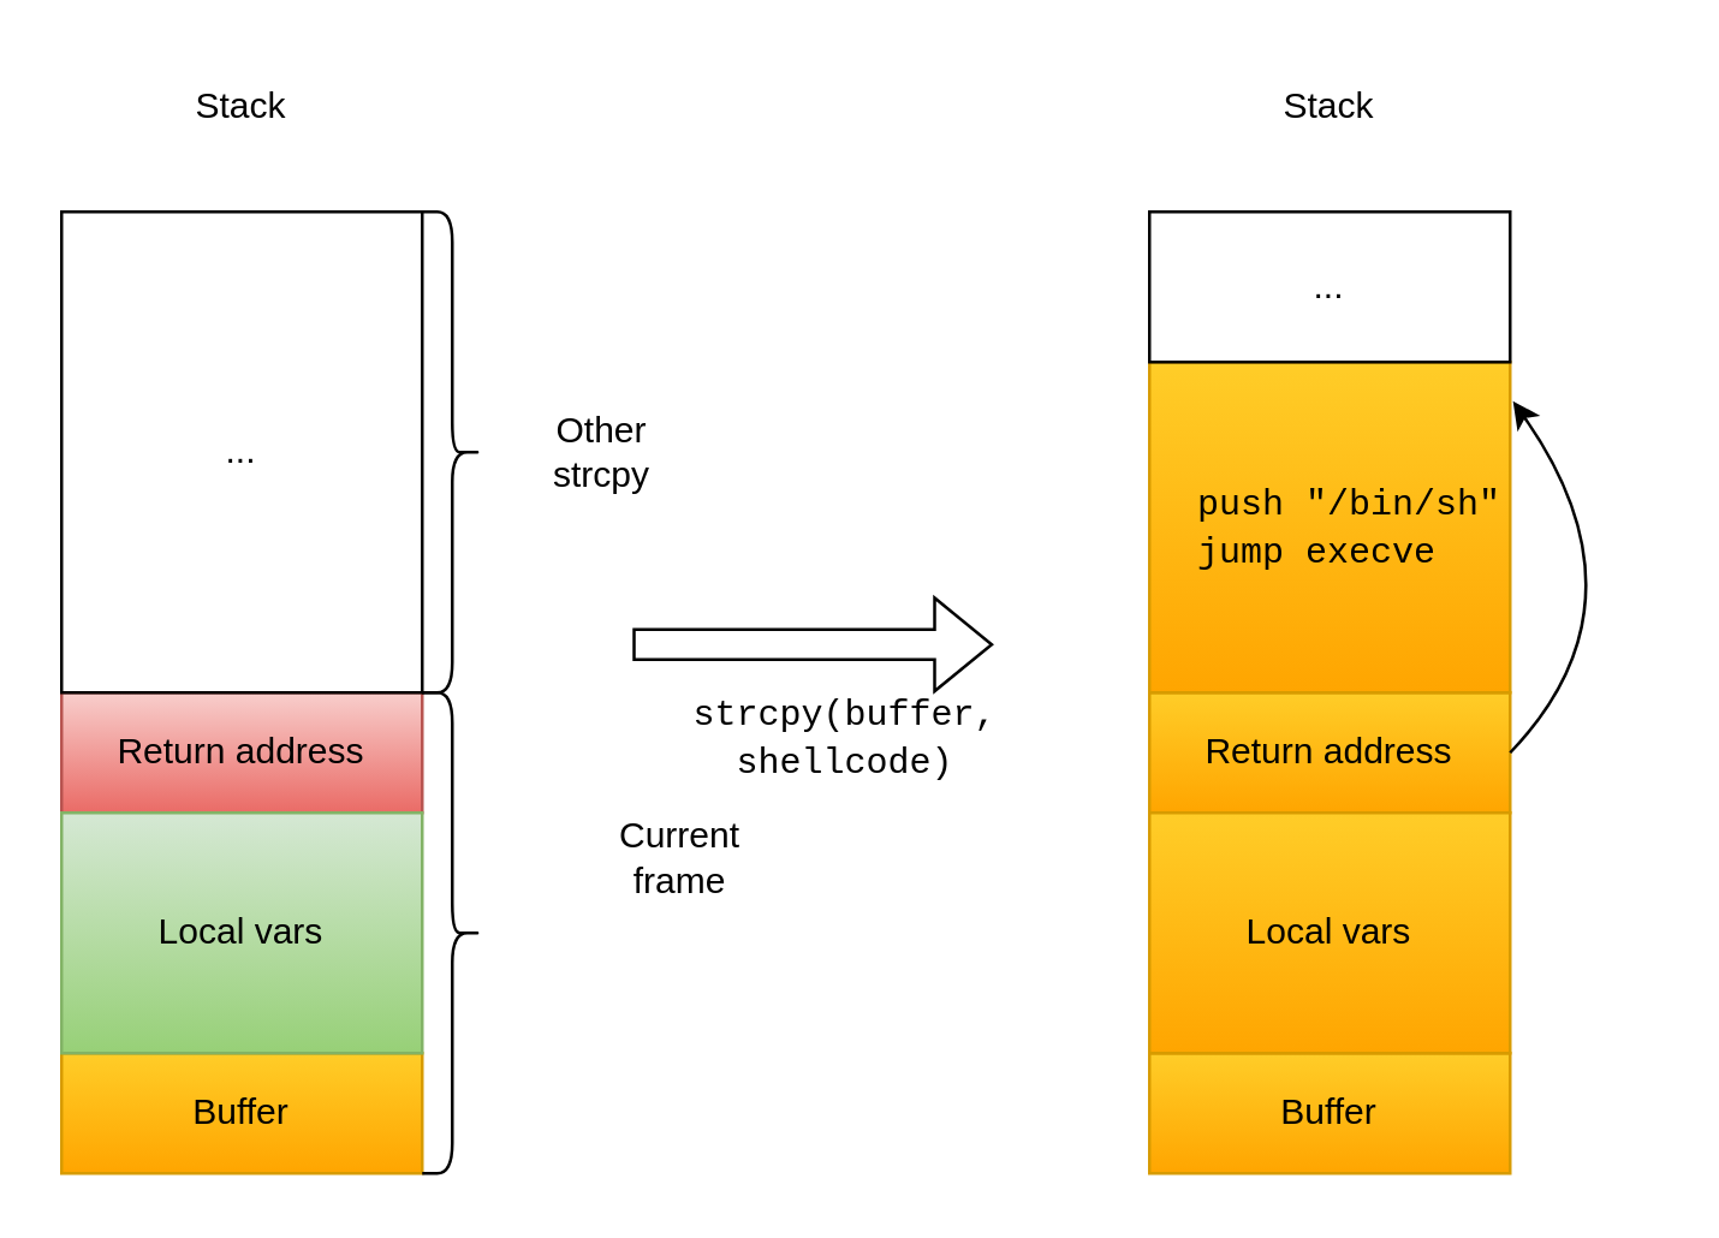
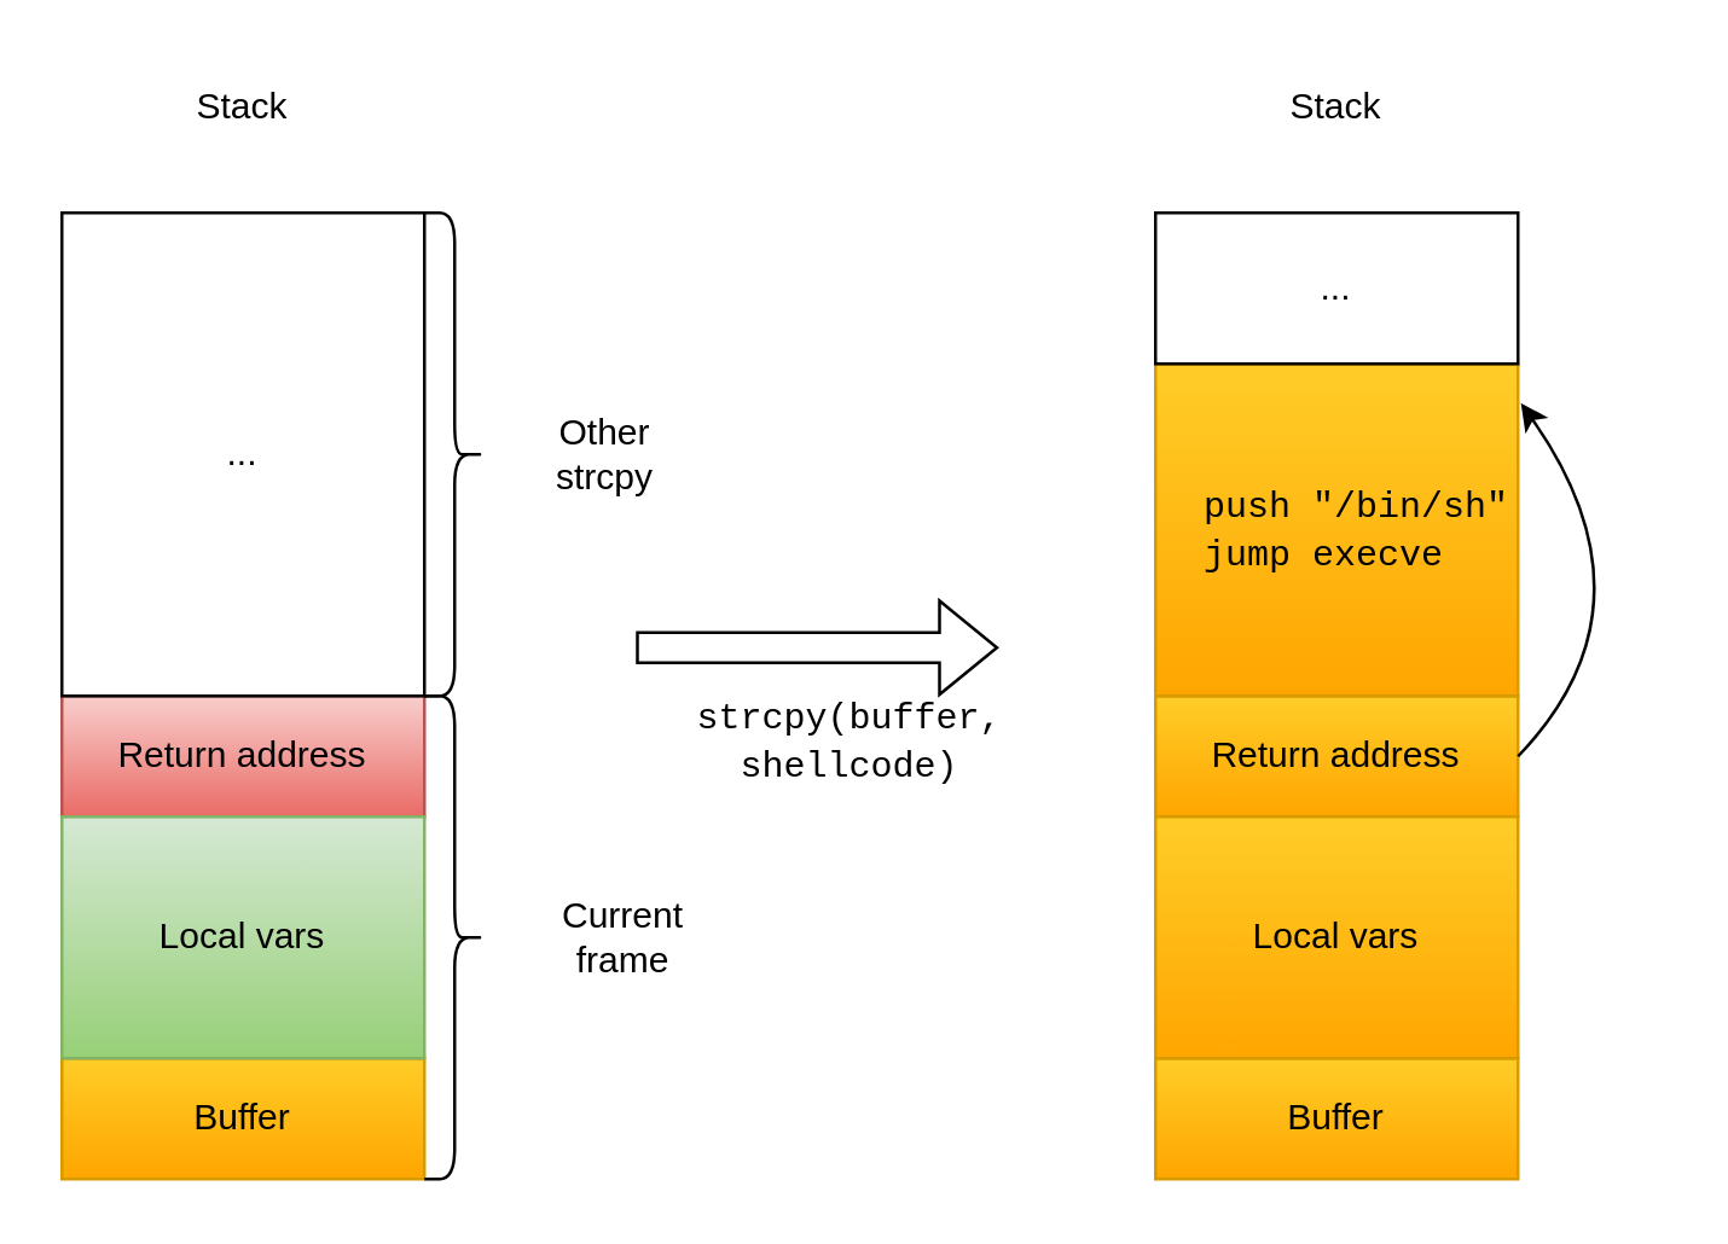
  <mxCell id="0" />
  <mxCell id="1" parent="0" />
  <mxCell id="2" value="Return address" style="rounded=0;whiteSpace=wrap;html=1;fillColor=#f8cecc;strokeColor=#b85450;gradientColor=#ea6b66;" vertex="1" parent="1"><mxGeometry x="20" y="230" width="120" height="40" as="geometry" /></mxCell>
  <mxCell id="3" value="Buffer" style="rounded=0;whiteSpace=wrap;html=1;fillColor=#ffcd28;strokeColor=#d79b00;gradientColor=#ffa500;" vertex="1" parent="1"><mxGeometry x="20" y="350" width="120" height="40" as="geometry" /></mxCell>
  <mxCell id="4" value="..." style="rounded=0;whiteSpace=wrap;html=1;" vertex="1" parent="1"><mxGeometry x="20" y="70" width="120" height="160" as="geometry" /></mxCell>
  <mxCell id="5" value="Local vars" style="rounded=0;whiteSpace=wrap;html=1;fillColor=#d5e8d4;strokeColor=#82b366;gradientColor=#97d077;" vertex="1" parent="1"><mxGeometry x="20" y="270" width="120" height="80" as="geometry" /></mxCell>
  <mxCell id="6" value="" style="shape=curlyBracket;whiteSpace=wrap;html=1;rounded=1;labelPosition=left;verticalLabelPosition=middle;align=right;verticalAlign=middle;direction=west;" vertex="1" parent="1"><mxGeometry x="140" y="70" width="20" height="160" as="geometry" /></mxCell>
  <mxCell id="7" value="Other strcpy" style="text;html=1;align=center;verticalAlign=middle;whiteSpace=wrap;rounded=0;" vertex="1" parent="1"><mxGeometry x="170" y="135" width="60" height="30" as="geometry" /></mxCell>
  <mxCell id="8" value="" style="shape=curlyBracket;whiteSpace=wrap;html=1;rounded=1;labelPosition=left;verticalLabelPosition=middle;align=right;verticalAlign=middle;direction=west;" vertex="1" parent="1"><mxGeometry x="140" y="230" width="20" height="160" as="geometry" /></mxCell>
- <mxCell id="9" value="Current frame" style="text;html=1;align=center;verticalAlign=middle;whiteSpace=wrap;rounded=0;" vertex="1" parent="1"><mxGeometry x="196" y="270" width="60" height="30" as="geometry" /></mxCell>
+ <mxCell id="9" value="Current frame" style="text;html=1;align=center;verticalAlign=middle;whiteSpace=wrap;rounded=0;" vertex="1" parent="1"><mxGeometry x="176" y="295" width="60" height="30" as="geometry" /></mxCell>
  <mxCell id="10" value="Return address" style="rounded=0;whiteSpace=wrap;html=1;fillColor=#ffcd28;strokeColor=#d79b00;gradientColor=#ffa500;" vertex="1" parent="1"><mxGeometry x="382" y="230" width="120" height="40" as="geometry" /></mxCell>
  <mxCell id="11" value="Buffer" style="rounded=0;whiteSpace=wrap;html=1;fillColor=#ffcd28;strokeColor=#d79b00;gradientColor=#ffa500;" vertex="1" parent="1"><mxGeometry x="382" y="350" width="120" height="40" as="geometry" /></mxCell>
  <mxCell id="12" value="&lt;div align=&quot;left&quot;&gt;&lt;font face=&quot;Courier New&quot;&gt;&amp;nbsp; push &quot;/bin/sh&quot;&lt;/font&gt;&lt;/div&gt;&lt;div align=&quot;left&quot;&gt;&lt;font face=&quot;Courier New&quot;&gt;&amp;nbsp; jump execve&lt;/font&gt;&lt;/div&gt;" style="rounded=0;whiteSpace=wrap;html=1;fillColor=#ffcd28;strokeColor=#d79b00;align=left;gradientColor=#ffa500;" vertex="1" parent="1"><mxGeometry x="382" y="120" width="120" height="110" as="geometry" /></mxCell>
  <mxCell id="13" value="Local vars" style="rounded=0;whiteSpace=wrap;html=1;fillColor=#ffcd28;strokeColor=#d79b00;gradientColor=#ffa500;" vertex="1" parent="1"><mxGeometry x="382" y="270" width="120" height="80" as="geometry" /></mxCell>
  <mxCell id="14" value="Stack" style="text;html=1;align=center;verticalAlign=middle;whiteSpace=wrap;rounded=0;" vertex="1" parent="1"><mxGeometry x="50" y="20" width="60" height="30" as="geometry" /></mxCell>
  <mxCell id="15" value="Stack" style="text;html=1;align=center;verticalAlign=middle;whiteSpace=wrap;rounded=0;" vertex="1" parent="1"><mxGeometry x="412" y="20" width="60" height="30" as="geometry" /></mxCell>
  <mxCell id="16" value="..." style="rounded=0;whiteSpace=wrap;html=1;" vertex="1" parent="1"><mxGeometry x="382" y="70" width="120" height="50" as="geometry" /></mxCell>
  <mxCell id="17" value="&lt;font face=&quot;Courier New&quot;&gt;strcpy(buffer, shellcode)&lt;/font&gt;" style="text;html=1;align=center;verticalAlign=middle;whiteSpace=wrap;rounded=0;" vertex="1" parent="1"><mxGeometry x="251" y="230" width="60" height="30" as="geometry" /></mxCell>
  <mxCell id="18" value="" style="shape=flexArrow;endArrow=classic;html=1;rounded=0;" edge="1" parent="1"><mxGeometry width="50" height="50" relative="1" as="geometry"><mxPoint x="210" y="214" as="sourcePoint" /><mxPoint x="330" y="214" as="targetPoint" /></mxGeometry></mxCell>
  <mxCell id="19" value="" style="curved=1;endArrow=classic;html=1;rounded=0;exitX=1;exitY=0.5;exitDx=0;exitDy=0;entryX=1.008;entryY=0.118;entryDx=0;entryDy=0;entryPerimeter=0;" edge="1" parent="1" source="10" target="12"><mxGeometry width="50" height="50" relative="1" as="geometry"><mxPoint x="550" y="250" as="sourcePoint" /><mxPoint x="600" y="200" as="targetPoint" /><Array as="points"><mxPoint x="550" y="200" /></Array></mxGeometry></mxCell>
